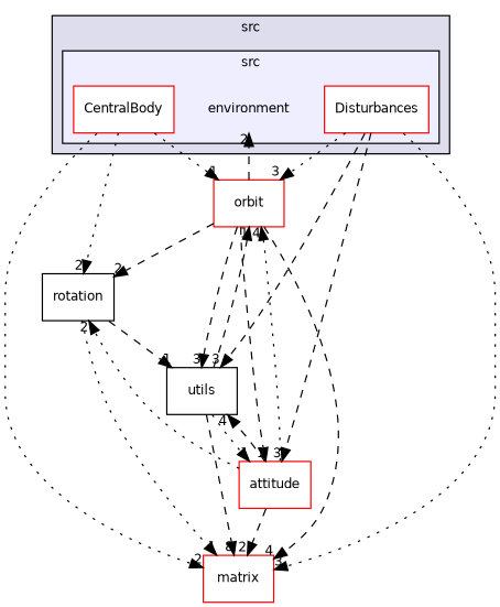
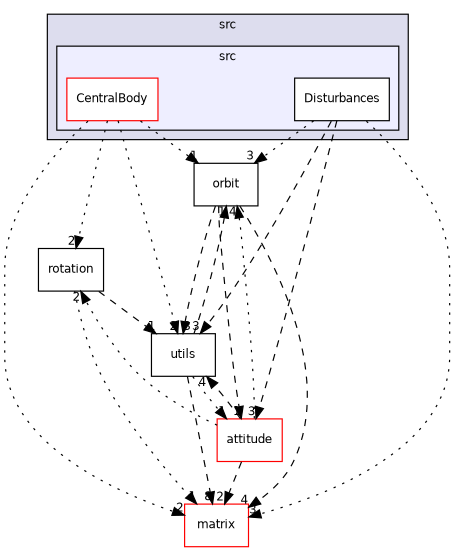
  digraph {
    compound=true
    node [fontname=Helvetica fontsize=10 shape=box color=red fillcolor=white style=filled]
    edge [headlabel=2 labeldistance=1.5 labelfontname=Helvetica labelfontsize=10 style=dashed]
-   n1 [label=environment shape=plaintext color="" fillcolor="" style=""]
    n2 [label=CentralBody]
-   n3 [label=Disturbances]
-   n4 [label=orbit]
+   n3 [color=black label=Disturbances]
+   n4 [color=black label=orbit]
    n5 [label=rotation color="" fillcolor="" style=""]
    n6 [label=matrix]
    n7 [label=utils color="" fillcolor="" style=""]
    n8 [label=attitude]
    subgraph cluster_1 {
      bgcolor="#ddddee"
      fontname=Helvetica
      fontsize=10
      label=src
      pencolor=black
      subgraph cluster_2 {
        bgcolor="#eeeeff"
        fontname=Helvetica
        fontsize=10
        pencolor=black
-       n1
        n2
        n3
      }
    }
    n2 -> n4 [headlabel=1 style=dotted]
    n2 -> n5 [style=dotted]
    n2 -> n6 [style=dotted]
+   n2 -> n7 [style=dotted]
    n3 -> n4 [headlabel=3 style=dotted]
    n3 -> n6 [headlabel=3 style=dotted]
    n3 -> n7 [headlabel=3]
    n3 -> n8 [headlabel=3]
-   n4 -> n1
-   n4 -> n5
    n4 -> n6 [headlabel=4]
    n4 -> n7 [headlabel=3]
    n4 -> n8 [headlabel=1]
    n5 -> n6 [headlabel=1 style=dotted]
    n5 -> n7 [headlabel=1]
    n7 -> n4 [headlabel=1]
    n7 -> n6 [headlabel=8]
    n7 -> n8 [headlabel=1 style=dotted]
    n8 -> n4 [headlabel=4 style=dotted]
    n8 -> n5 [style=dotted]
    n8 -> n6
    n8 -> n7 [headlabel=4]
  }
